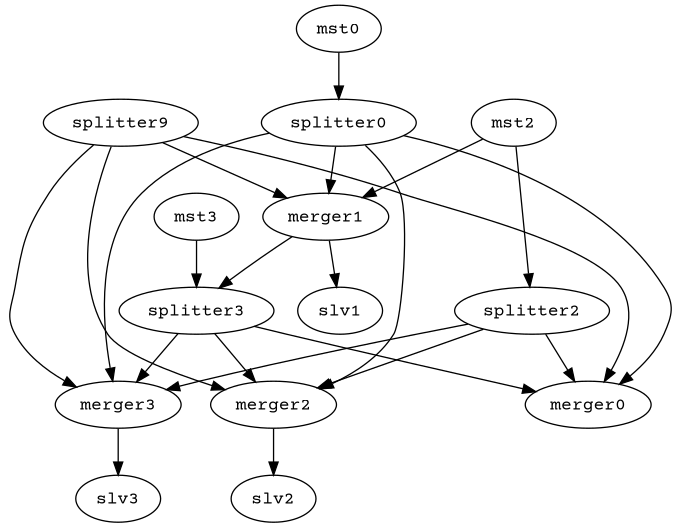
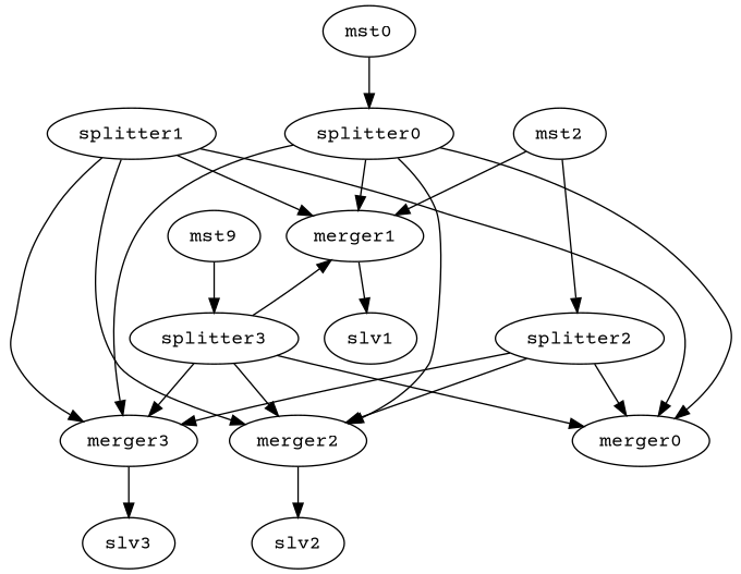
  digraph {
    fontname="Courier Prime"
    node [fontname="Courier Prime"]
    edge [fontname="Courier Prime"]
    mst0
    splitter0
    merger0
    merger1
    merger2
    merger3
    slv1
    slv2
    slv3
-   splitter1 [label=splitter9]
+   splitter1
    mst2
    splitter2
-   mst3
+   mst3 [label=mst9]
    splitter3
    mst0 -> splitter0
    splitter0 -> merger0
    splitter0 -> merger1
    splitter0 -> merger2
    splitter0 -> merger3
    merger1 -> slv1
    merger2 -> slv2
    merger3 -> slv3
    splitter1 -> merger0
    splitter1 -> merger1
    splitter1 -> merger2
    splitter1 -> merger3
    mst2 -> merger1
    mst2 -> splitter2
    splitter2 -> merger0
    splitter2 -> merger2
    splitter2 -> merger3
    mst3 -> splitter3
    splitter3 -> merger0
-   merger1 -> splitter3
+   splitter3 -> merger1
    splitter3 -> merger2
    splitter3 -> merger3
  }
